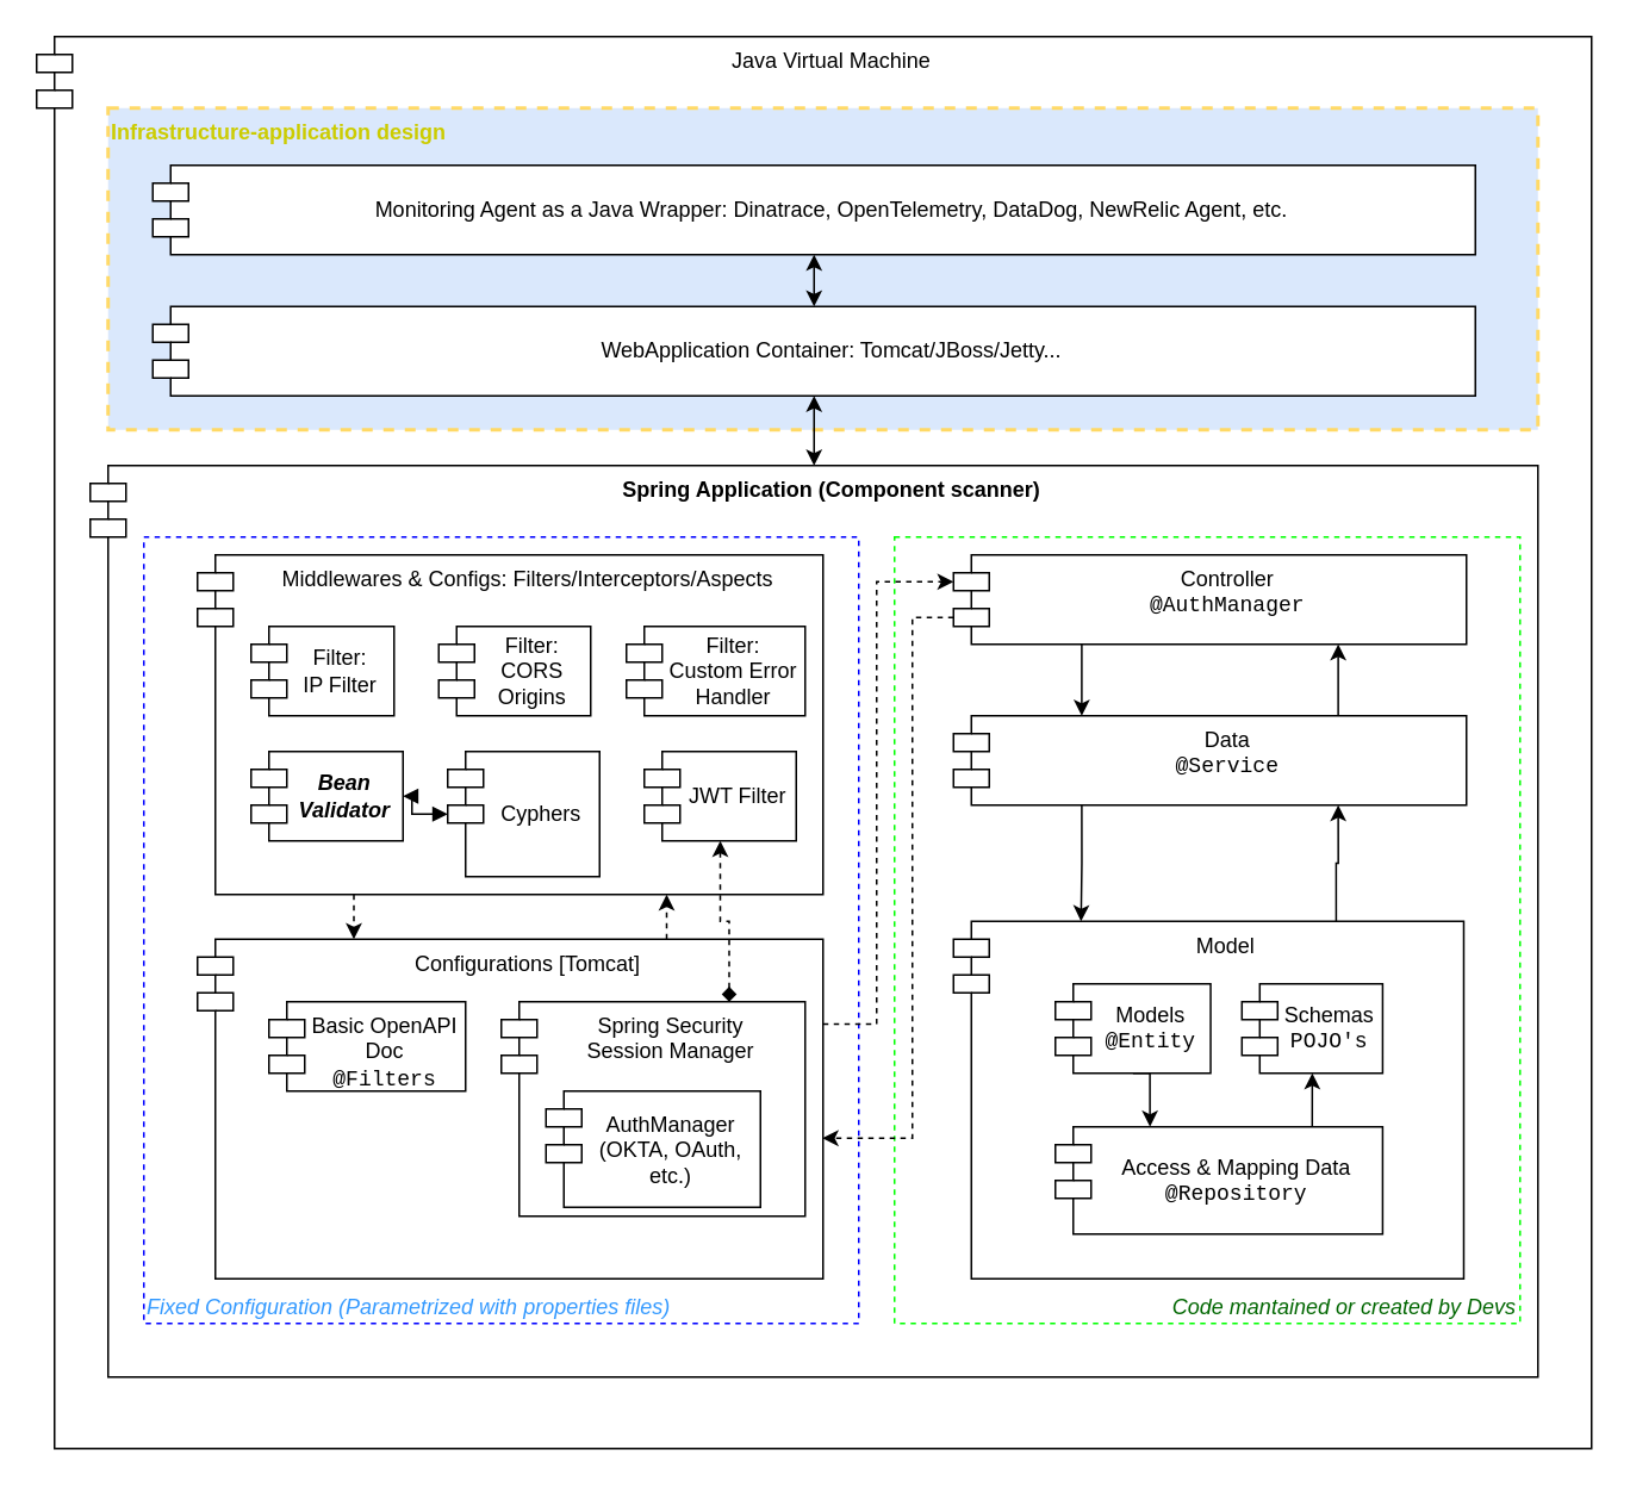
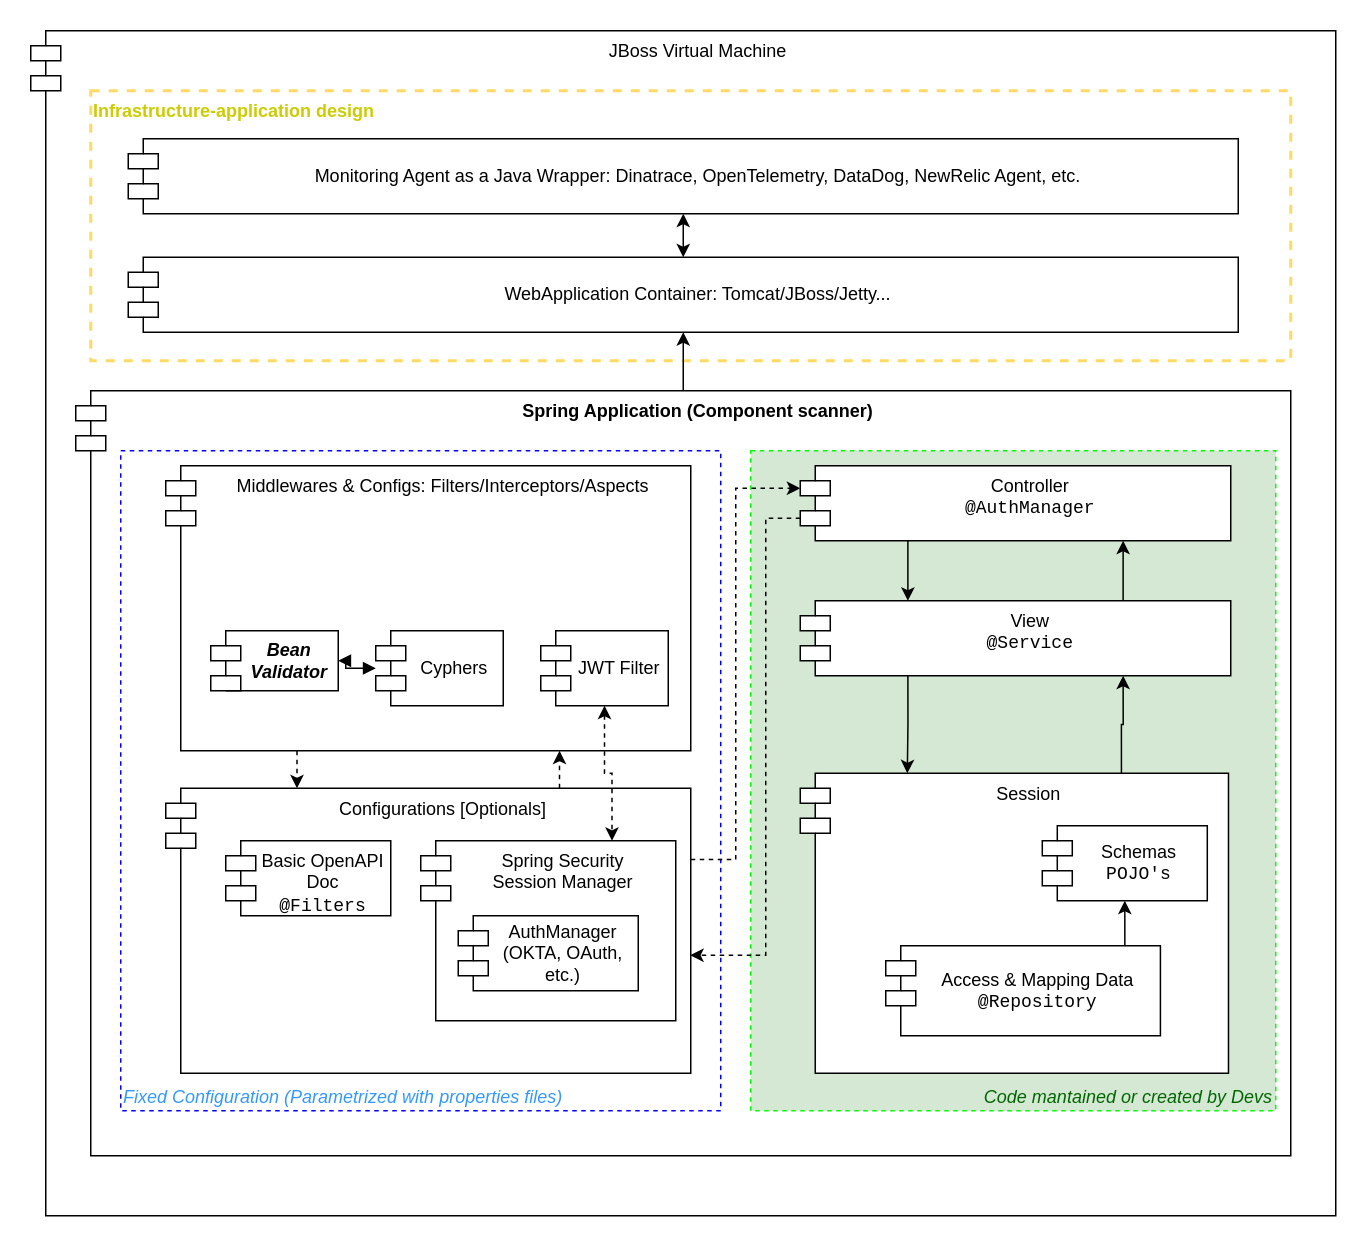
  <mxCell id="0" />
  <mxCell id="1" parent="0" />
- <mxCell id="2" value="Java Virtual Machine" style="shape=module;align=left;spacingLeft=20;align=center;verticalAlign=top;whiteSpace=wrap;html=1;" vertex="1" parent="1"><mxGeometry x="20" y="20" width="870" height="790" as="geometry" /></mxCell>
+ <mxCell id="2" value="JBoss Virtual Machine" style="shape=module;align=left;spacingLeft=20;align=center;verticalAlign=top;whiteSpace=wrap;html=1;" vertex="1" parent="1"><mxGeometry x="20" y="20" width="870" height="790" as="geometry" /></mxCell>
  <mxCell id="3" value="&lt;b&gt;Spring Application (Component scanner)&lt;/b&gt;" style="shape=module;align=center;spacingLeft=20;align=center;verticalAlign=top;whiteSpace=wrap;html=1;" vertex="1" parent="1"><mxGeometry x="50" y="260" width="810" height="510" as="geometry" /></mxCell>
- <mxCell id="4" value="&lt;i&gt;Code mantained or created by Devs&lt;/i&gt;" style="rounded=0;whiteSpace=wrap;html=1;verticalAlign=bottom;align=right;dashed=1;strokeColor=#00FF00;fontColor=#006600;" vertex="1" parent="1"><mxGeometry x="500" y="300" width="350" height="440" as="geometry" /></mxCell>
+ <mxCell id="4" value="&lt;i&gt;Code mantained or created by Devs&lt;/i&gt;" style="rounded=0;whiteSpace=wrap;html=1;verticalAlign=bottom;align=right;dashed=1;strokeColor=#00FF00;fontColor=#006600;fillColor=#d5e8d4;" vertex="1" parent="1"><mxGeometry x="500" y="300" width="350" height="440" as="geometry" /></mxCell>
  <mxCell id="5" value="&lt;i&gt;Fixed Configuration (Parametrized with properties files)&lt;/i&gt;" style="rounded=0;whiteSpace=wrap;html=1;verticalAlign=bottom;align=left;dashed=1;strokeColor=#0000FF;fontColor=#3399FF;" vertex="1" parent="1"><mxGeometry x="80" y="300" width="400" height="440" as="geometry" /></mxCell>
  <mxCell id="6" style="edgeStyle=orthogonalEdgeStyle;rounded=0;orthogonalLoop=1;jettySize=auto;html=1;exitX=0.25;exitY=1;exitDx=0;exitDy=0;entryX=0.25;entryY=0;entryDx=0;entryDy=0;" edge="1" parent="1" source="7" target="26"><mxGeometry relative="1" as="geometry" /></mxCell>
  <mxCell id="7" value="Controller&lt;br&gt;&lt;font face=&quot;Courier New&quot;&gt;@AuthManager&lt;/font&gt;" style="shape=module;align=left;spacingLeft=20;align=center;verticalAlign=top;whiteSpace=wrap;html=1;" vertex="1" parent="1"><mxGeometry x="533.01" y="310" width="286.99" height="50" as="geometry" /></mxCell>
  <mxCell id="8" style="edgeStyle=orthogonalEdgeStyle;rounded=0;orthogonalLoop=1;jettySize=auto;html=1;exitX=0.25;exitY=1;exitDx=0;exitDy=0;entryX=0.25;entryY=0;entryDx=0;entryDy=0;dashed=1;" edge="1" parent="1" source="9" target="14"><mxGeometry relative="1" as="geometry" /></mxCell>
  <mxCell id="9" value="Middlewares &amp;amp; Configs: Filters/Interceptors/Aspects" style="shape=module;align=left;spacingLeft=20;align=center;verticalAlign=top;whiteSpace=wrap;html=1;" vertex="1" parent="1"><mxGeometry x="110" y="310" width="350" height="190" as="geometry" /></mxCell>
- <mxCell id="10" value="Filter:&lt;br&gt;IP Filter" style="shape=module;align=left;spacingLeft=20;align=center;verticalAlign=middle;whiteSpace=wrap;html=1;" vertex="1" parent="1"><mxGeometry x="140" y="350" width="80" height="50" as="geometry" /></mxCell>
- <mxCell id="11" value="Filter:&lt;br&gt;CORS Origins" style="shape=module;align=left;spacingLeft=20;align=center;verticalAlign=middle;whiteSpace=wrap;html=1;" vertex="1" parent="1"><mxGeometry x="245" y="350" width="85" height="50" as="geometry" /></mxCell>
- <mxCell id="12" value="&lt;b&gt;&lt;i&gt;Bean Validator&lt;/i&gt;&lt;/b&gt;" style="shape=module;align=left;spacingLeft=20;align=center;verticalAlign=middle;whiteSpace=wrap;html=1;" vertex="1" parent="1"><mxGeometry x="140" y="420" width="85" height="50" as="geometry" /></mxCell>
+ <mxCell id="12" value="&lt;b&gt;&lt;i&gt;Bean Validator&lt;/i&gt;&lt;/b&gt;" style="shape=module;align=left;spacingLeft=20;align=center;verticalAlign=middle;whiteSpace=wrap;html=1;" vertex="1" parent="1"><mxGeometry x="140" y="420" width="85" height="40" as="geometry" /></mxCell>
  <mxCell id="13" style="edgeStyle=orthogonalEdgeStyle;rounded=0;orthogonalLoop=1;jettySize=auto;html=1;exitX=0.75;exitY=0;exitDx=0;exitDy=0;entryX=0.75;entryY=1;entryDx=0;entryDy=0;dashed=1;" edge="1" parent="1" source="14" target="9"><mxGeometry relative="1" as="geometry" /></mxCell>
- <mxCell id="14" value="Configurations [Tomcat]" style="shape=module;align=left;spacingLeft=20;align=center;verticalAlign=top;whiteSpace=wrap;html=1;" vertex="1" parent="1"><mxGeometry x="110" y="525" width="350" height="190" as="geometry" /></mxCell>
+ <mxCell id="14" value="Configurations [Optionals]" style="shape=module;align=left;spacingLeft=20;align=center;verticalAlign=top;whiteSpace=wrap;html=1;" vertex="1" parent="1"><mxGeometry x="110" y="525" width="350" height="190" as="geometry" /></mxCell>
  <mxCell id="15" value="Basic OpenAPI Doc&lt;br&gt;&lt;font face=&quot;Courier New&quot;&gt;@Filters&lt;/font&gt;" style="shape=module;align=left;spacingLeft=20;align=center;verticalAlign=top;whiteSpace=wrap;html=1;" vertex="1" parent="1"><mxGeometry x="150" y="560" width="110" height="50" as="geometry" /></mxCell>
  <mxCell id="16" value="Spring Security&lt;br&gt;Session Manager" style="shape=module;align=left;spacingLeft=20;align=center;verticalAlign=top;whiteSpace=wrap;html=1;" vertex="1" parent="1"><mxGeometry x="280" y="560" width="170" height="120" as="geometry" /></mxCell>
- <mxCell id="17" value="AuthManager&lt;br&gt;(OKTA, OAuth, etc.)" style="shape=module;align=left;spacingLeft=20;align=center;verticalAlign=middle;whiteSpace=wrap;html=1;" vertex="1" parent="1"><mxGeometry x="305" y="610" width="120" height="65" as="geometry" /></mxCell>
- <mxCell id="18" style="edgeStyle=orthogonalEdgeStyle;rounded=0;orthogonalLoop=1;jettySize=auto;html=1;exitX=0.5;exitY=1;exitDx=0;exitDy=0;entryX=0.75;entryY=0;entryDx=0;entryDy=0;startArrow=classic;startFill=1;dashed=1;endArrow=diamond;" edge="1" parent="1" source="19" target="16"><mxGeometry relative="1" as="geometry" /></mxCell>
+ <mxCell id="17" value="AuthManager&lt;br&gt;(OKTA, OAuth, etc.)" style="shape=module;align=left;spacingLeft=20;align=center;verticalAlign=middle;whiteSpace=wrap;html=1;" vertex="1" parent="1"><mxGeometry x="305" y="610" width="120" height="50" as="geometry" /></mxCell>
+ <mxCell id="18" style="edgeStyle=orthogonalEdgeStyle;rounded=0;orthogonalLoop=1;jettySize=auto;html=1;exitX=0.5;exitY=1;exitDx=0;exitDy=0;entryX=0.75;entryY=0;entryDx=0;entryDy=0;startArrow=classic;startFill=1;dashed=1;" edge="1" parent="1" source="19" target="16"><mxGeometry relative="1" as="geometry" /></mxCell>
  <mxCell id="19" value="JWT Filter" style="shape=module;align=left;spacingLeft=20;align=center;verticalAlign=middle;whiteSpace=wrap;html=1;" vertex="1" parent="1"><mxGeometry x="360" y="420" width="85" height="50" as="geometry" /></mxCell>
  <mxCell id="20" value="" style="edgeStyle=orthogonalEdgeStyle;rounded=0;orthogonalLoop=1;jettySize=auto;html=1;startArrow=block;startFill=1;endArrow=block;endFill=1;" edge="1" parent="1" source="21" target="12"><mxGeometry relative="1" as="geometry" /></mxCell>
- <mxCell id="21" value="Cyphers" style="shape=module;align=left;spacingLeft=20;align=center;verticalAlign=middle;whiteSpace=wrap;html=1;" vertex="1" parent="1"><mxGeometry x="250" y="420" width="85" height="70" as="geometry" /></mxCell>
+ <mxCell id="21" value="Cyphers" style="shape=module;align=left;spacingLeft=20;align=center;verticalAlign=middle;whiteSpace=wrap;html=1;" vertex="1" parent="1"><mxGeometry x="250" y="420" width="85" height="50" as="geometry" /></mxCell>
  <mxCell id="22" style="edgeStyle=orthogonalEdgeStyle;rounded=0;orthogonalLoop=1;jettySize=auto;html=1;exitX=0;exitY=0;exitDx=0;exitDy=35;exitPerimeter=0;entryX=0.999;entryY=0.586;entryDx=0;entryDy=0;entryPerimeter=0;dashed=1;" edge="1" parent="1" source="7" target="14"><mxGeometry relative="1" as="geometry"><Array as="points"><mxPoint x="510" y="345" /><mxPoint x="510" y="636" /></Array></mxGeometry></mxCell>
  <mxCell id="23" style="edgeStyle=orthogonalEdgeStyle;rounded=0;orthogonalLoop=1;jettySize=auto;html=1;exitX=1;exitY=0.25;exitDx=0;exitDy=0;entryX=0;entryY=0;entryDx=0;entryDy=15;entryPerimeter=0;dashed=1;" edge="1" parent="1" source="14" target="7"><mxGeometry relative="1" as="geometry"><Array as="points"><mxPoint x="490" y="573" /><mxPoint x="490" y="325" /></Array></mxGeometry></mxCell>
  <mxCell id="24" style="edgeStyle=orthogonalEdgeStyle;rounded=0;orthogonalLoop=1;jettySize=auto;html=1;exitX=0.75;exitY=0;exitDx=0;exitDy=0;entryX=0.75;entryY=1;entryDx=0;entryDy=0;" edge="1" parent="1" source="26" target="7"><mxGeometry relative="1" as="geometry" /></mxCell>
  <mxCell id="25" style="edgeStyle=orthogonalEdgeStyle;rounded=0;orthogonalLoop=1;jettySize=auto;html=1;exitX=0.25;exitY=1;exitDx=0;exitDy=0;entryX=0.25;entryY=0;entryDx=0;entryDy=0;" edge="1" parent="1" source="26" target="28"><mxGeometry relative="1" as="geometry" /></mxCell>
- <mxCell id="26" value="Data&lt;br&gt;&lt;font face=&quot;Courier New&quot;&gt;@Service&lt;/font&gt;" style="shape=module;align=left;spacingLeft=20;align=center;verticalAlign=top;whiteSpace=wrap;html=1;" vertex="1" parent="1"><mxGeometry x="533.01" y="400" width="286.99" height="50" as="geometry" /></mxCell>
+ <mxCell id="26" value="View&lt;br&gt;&lt;font face=&quot;Courier New&quot;&gt;@Service&lt;/font&gt;" style="shape=module;align=left;spacingLeft=20;align=center;verticalAlign=top;whiteSpace=wrap;html=1;" vertex="1" parent="1"><mxGeometry x="533.01" y="400" width="286.99" height="50" as="geometry" /></mxCell>
  <mxCell id="27" style="edgeStyle=orthogonalEdgeStyle;rounded=0;orthogonalLoop=1;jettySize=auto;html=1;exitX=0.75;exitY=0;exitDx=0;exitDy=0;entryX=0.75;entryY=1;entryDx=0;entryDy=0;" edge="1" parent="1" source="28" target="26"><mxGeometry relative="1" as="geometry" /></mxCell>
- <mxCell id="28" value="Model" style="shape=module;align=left;spacingLeft=20;align=center;verticalAlign=top;whiteSpace=wrap;html=1;" vertex="1" parent="1"><mxGeometry x="533.01" y="515" width="285.48" height="200" as="geometry" /></mxCell>
- <mxCell id="29" value="Models&lt;br&gt;&lt;font face=&quot;Courier New&quot;&gt;@Entity&lt;/font&gt;" style="shape=module;align=left;spacingLeft=20;align=center;verticalAlign=middle;whiteSpace=wrap;html=1;" vertex="1" parent="1"><mxGeometry x="589.999" y="550" width="86.861" height="50" as="geometry" /></mxCell>
+ <mxCell id="28" value="Session" style="shape=module;align=left;spacingLeft=20;align=center;verticalAlign=top;whiteSpace=wrap;html=1;" vertex="1" parent="1"><mxGeometry x="533.01" y="515" width="285.48" height="200" as="geometry" /></mxCell>
  <mxCell id="30" style="edgeStyle=orthogonalEdgeStyle;rounded=0;orthogonalLoop=1;jettySize=auto;html=1;exitX=0.75;exitY=0;exitDx=0;exitDy=0;entryX=0.5;entryY=1;entryDx=0;entryDy=0;" edge="1" parent="1" source="31" target="32"><mxGeometry relative="1" as="geometry" /></mxCell>
  <mxCell id="31" value="Access &amp;amp; Mapping Data&lt;br&gt;&lt;font face=&quot;Courier New&quot;&gt;@Repository&lt;/font&gt;" style="shape=module;align=left;spacingLeft=20;align=center;verticalAlign=middle;whiteSpace=wrap;html=1;" vertex="1" parent="1"><mxGeometry x="589.999" y="630" width="183.111" height="60" as="geometry" /></mxCell>
- <mxCell id="32" value="Schemas&lt;br&gt;&lt;font face=&quot;Courier New&quot;&gt;POJO's&lt;/font&gt;" style="shape=module;align=left;spacingLeft=20;align=center;verticalAlign=middle;whiteSpace=wrap;html=1;" vertex="1" parent="1"><mxGeometry x="694.36" y="550" width="78.75" height="50" as="geometry" /></mxCell>
- <mxCell id="33" style="edgeStyle=orthogonalEdgeStyle;rounded=0;orthogonalLoop=1;jettySize=auto;html=1;exitX=0.5;exitY=1;exitDx=0;exitDy=0;entryX=0.289;entryY=-0.001;entryDx=0;entryDy=0;entryPerimeter=0;" edge="1" parent="1" source="29" target="31"><mxGeometry relative="1" as="geometry" /></mxCell>
- <mxCell id="34" value="Infrastructure-application design" style="rounded=0;whiteSpace=wrap;html=1;dashed=1;strokeColor=#FFD966;strokeWidth=2;align=left;verticalAlign=top;fontStyle=1;fontColor=#CCCC00;fillColor=#dae8fc;" vertex="1" parent="1"><mxGeometry x="60" y="60" width="800" height="180" as="geometry" /></mxCell>
+ <mxCell id="32" value="Schemas&lt;br&gt;&lt;font face=&quot;Courier New&quot;&gt;POJO's&lt;/font&gt;" style="shape=module;align=left;spacingLeft=20;align=center;verticalAlign=middle;whiteSpace=wrap;html=1;" vertex="1" parent="1"><mxGeometry x="694.36" y="550" width="110" height="50" as="geometry" /></mxCell>
+ <mxCell id="34" value="Infrastructure-application design" style="rounded=0;whiteSpace=wrap;html=1;dashed=1;strokeColor=#FFD966;strokeWidth=2;align=left;verticalAlign=top;fontStyle=1;fontColor=#CCCC00;" vertex="1" parent="1"><mxGeometry x="60" y="60" width="800" height="180" as="geometry" /></mxCell>
  <mxCell id="35" value="Monitoring Agent as a Java Wrapper: Dinatrace, OpenTelemetry, DataDog, NewRelic Agent, etc." style="shape=module;align=left;spacingLeft=20;align=center;verticalAlign=middle;whiteSpace=wrap;html=1;" vertex="1" parent="1"><mxGeometry x="85" y="92" width="740" height="50" as="geometry" /></mxCell>
- <mxCell id="36" style="edgeStyle=orthogonalEdgeStyle;rounded=0;orthogonalLoop=1;jettySize=auto;html=1;exitX=0.5;exitY=1;exitDx=0;exitDy=0;entryX=0.5;entryY=0;entryDx=0;entryDy=0;startArrow=classic;startFill=1;" edge="1" parent="1" source="37" target="3"><mxGeometry relative="1" as="geometry" /></mxCell>
+ <mxCell id="36" style="edgeStyle=orthogonalEdgeStyle;rounded=0;orthogonalLoop=1;jettySize=auto;html=1;exitX=0.5;exitY=1;exitDx=0;exitDy=0;entryX=0.5;entryY=0;entryDx=0;entryDy=0;startArrow=classic;startFill=1;endArrow=none;" edge="1" parent="1" source="37" target="3"><mxGeometry relative="1" as="geometry" /></mxCell>
  <mxCell id="37" value="WebApplication Container: Tomcat/JBoss/Jetty..." style="shape=module;align=left;spacingLeft=20;align=center;verticalAlign=middle;whiteSpace=wrap;html=1;" vertex="1" parent="1"><mxGeometry x="85" y="171" width="740" height="50" as="geometry" /></mxCell>
  <mxCell id="38" style="edgeStyle=orthogonalEdgeStyle;rounded=0;orthogonalLoop=1;jettySize=auto;html=1;exitX=0.5;exitY=1;exitDx=0;exitDy=0;entryX=0.5;entryY=0;entryDx=0;entryDy=0;startArrow=classic;startFill=1;" edge="1" parent="1" source="35" target="37"><mxGeometry relative="1" as="geometry" /></mxCell>
- <mxCell id="39" value="Filter:&lt;br&gt;Custom Error Handler" style="shape=module;align=left;spacingLeft=20;align=center;verticalAlign=middle;whiteSpace=wrap;html=1;" vertex="1" parent="1"><mxGeometry x="350" y="350" width="100" height="50" as="geometry" /></mxCell>
